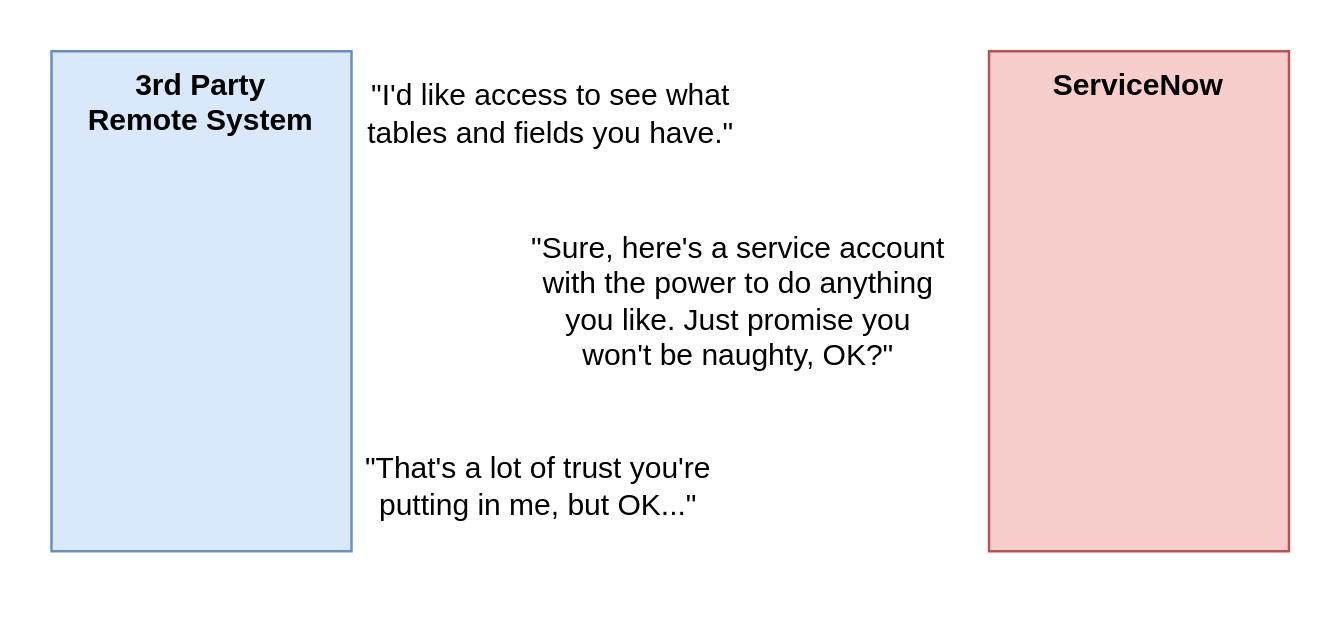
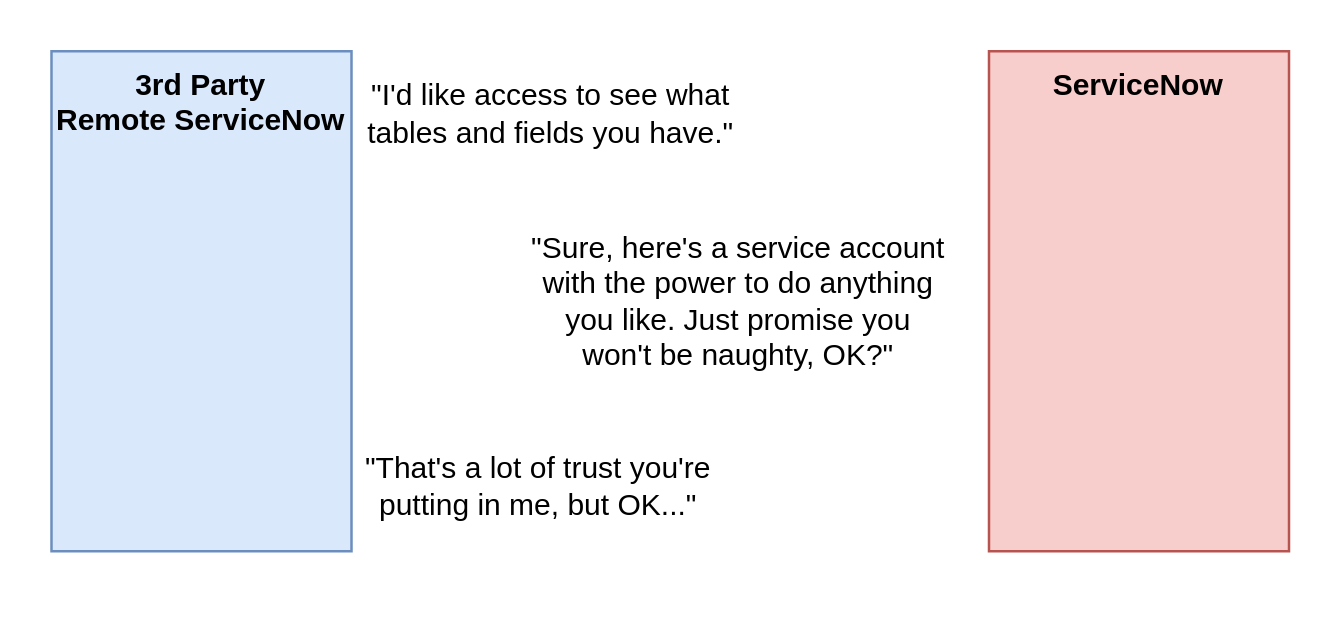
  <mxCell id="0" />
  <mxCell id="1" parent="0" />
  <mxCell id="2" value="ServiceNow" style="rounded=0;whiteSpace=wrap;html=1;fillColor=#f8cecc;strokeColor=#b85450;fontStyle=1;verticalAlign=top;" vertex="1" parent="1"><mxGeometry x="395" y="20" width="120" height="200" as="geometry" /></mxCell>
- <mxCell id="3" value="3rd Party &lt;br&gt;Remote System" style="rounded=0;whiteSpace=wrap;html=1;fillColor=#dae8fc;strokeColor=#6c8ebf;fontStyle=1;verticalAlign=top;" vertex="1" parent="1"><mxGeometry x="20" y="20" width="120" height="200" as="geometry" /></mxCell>
+ <mxCell id="3" value="3rd Party &lt;br&gt;Remote ServiceNow" style="rounded=0;whiteSpace=wrap;html=1;fillColor=#dae8fc;strokeColor=#6c8ebf;fontStyle=1;verticalAlign=top;" vertex="1" parent="1"><mxGeometry x="20" y="20" width="120" height="200" as="geometry" /></mxCell>
  <mxCell id="4" value="&quot;I'd like access to see what tables and fields you have.&quot;" style="text;html=1;strokeColor=none;fillColor=none;align=center;verticalAlign=middle;whiteSpace=wrap;rounded=0;" vertex="1" parent="1"><mxGeometry x="140" y="30" width="160" height="30" as="geometry" /></mxCell>
  <mxCell id="5" value="&quot;Sure, here's a service account with the power to do anything you like. Just promise you won't be naughty, OK?&quot;" style="text;html=1;strokeColor=none;fillColor=none;align=center;verticalAlign=middle;whiteSpace=wrap;rounded=0;" vertex="1" parent="1"><mxGeometry x="210" y="80" width="170" height="80" as="geometry" /></mxCell>
  <mxCell id="6" value="&quot;That's a lot of trust you're putting in me, but OK...&quot;" style="text;html=1;strokeColor=none;fillColor=none;align=center;verticalAlign=middle;whiteSpace=wrap;rounded=0;" vertex="1" parent="1"><mxGeometry x="130" y="154" width="170" height="80" as="geometry" /></mxCell>
